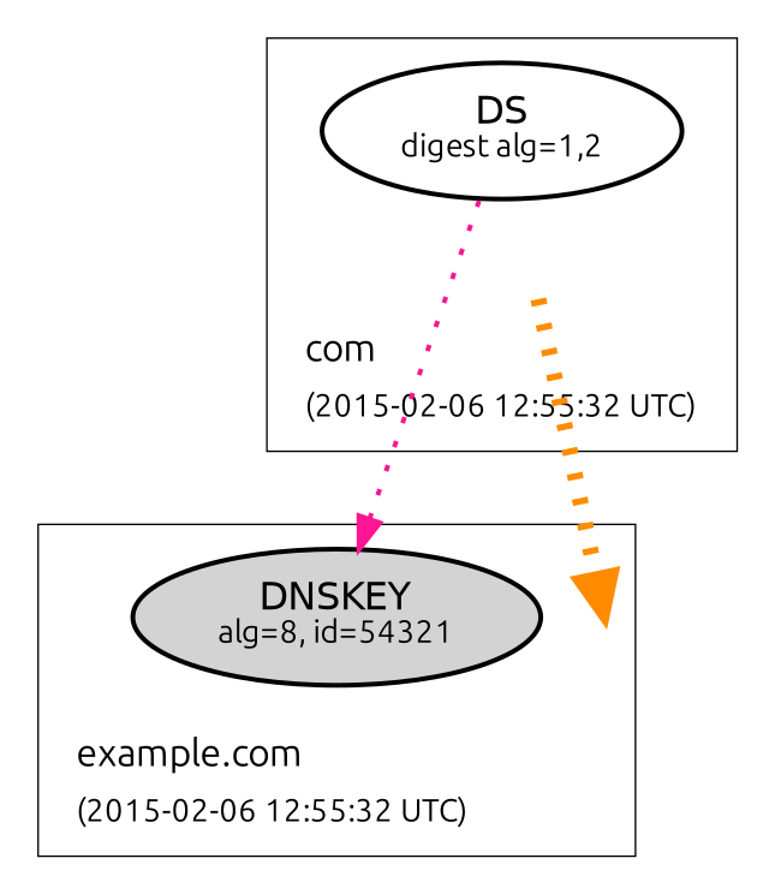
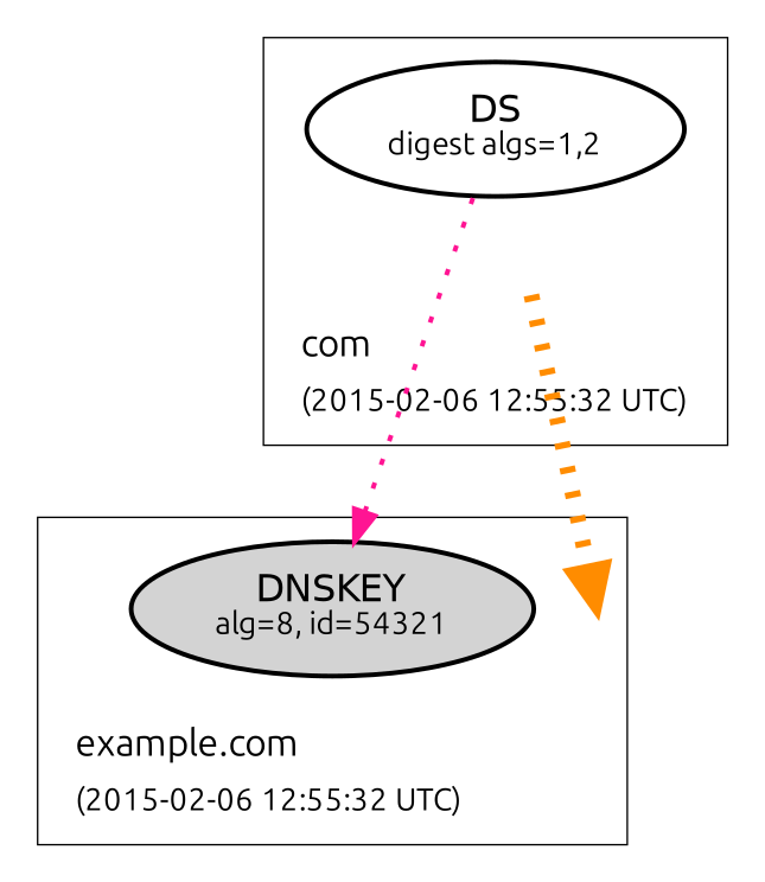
  digraph {
    compound=true
    rankdir=BT
    ranksep=0.3
    fontname=Ubuntu
    node [penwidth=1.5 shape=point style=invis fontname=Ubuntu]
    edge [penwidth=1.5 style=dotted fontname=Ubuntu dir=back]
-   n1 [color="#000000" fillcolor="#ffffff" label=<<FONT POINT-SIZE="12" FACE="Helvetica">DS</FONT><BR/><FONT POINT-SIZE="10">digest alg=1,2</FONT>> shape=ellipse style=filled]
+   n1 [color="#000000" fillcolor="#ffffff" label=<<FONT POINT-SIZE="12" FACE="Helvetica">DS</FONT><BR/><FONT POINT-SIZE="10">digest algs=1,2</FONT>> shape=ellipse style=filled]
    cluster_com_top
    cluster_com_bottom
    n4 [color="#000000" fillcolor=lightgray label=<<FONT POINT-SIZE="12" FACE="Helvetica">DNSKEY</FONT><BR/><FONT POINT-SIZE="10">alg=8, id=54321</FONT>> shape=ellipse style=filled]
    "cluster_example.com_top"
    "cluster_example.com_bottom"
    subgraph cluster_1 {
      label=<<TABLE BORDER="0"><TR><TD ALIGN="LEFT"><FONT POINT-SIZE="12">com</FONT></TD></TR><TR><TD ALIGN="LEFT"><FONT POINT-SIZE="10">(2015-02-06 12:55:32 UTC)</FONT></TD></TR></TABLE>>
      labeljust=l
      penwidth=0.5
      n1
      cluster_com_top
      cluster_com_bottom
    }
    subgraph cluster_2 {
      label=<<TABLE BORDER="0"><TR><TD ALIGN="LEFT"><FONT POINT-SIZE="12">example.com</FONT></TD></TR><TR><TD ALIGN="LEFT"><FONT POINT-SIZE="10">(2015-02-06 12:55:32 UTC)</FONT></TD></TR></TABLE>>
      labeljust=l
      penwidth=0.5
      n4
      "cluster_example.com_top"
      "cluster_example.com_bottom"
    }
    cluster_com_bottom -> n1 [style=invis dir=""]
    n4 -> n1 [color=deeppink]
    "cluster_example.com_top" -> cluster_com_bottom [color=darkorange minlen=2 penwidth=5.0]
  }
